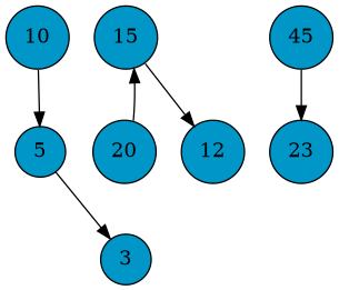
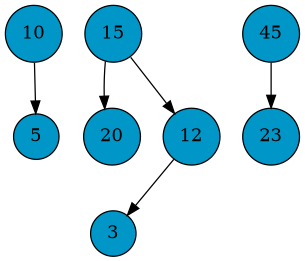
  digraph {
    node [color=black fillcolor="#0096c7" shape=circle style=filled]
    edge [color=black]
    10
    5
    3
    20
    15
    12
    45
    23
    10 -> 5
-   5 -> 3
-   20 -> 15
+   12 -> 3
+   15 -> 20
    15 -> 12
    45 -> 23
  }
